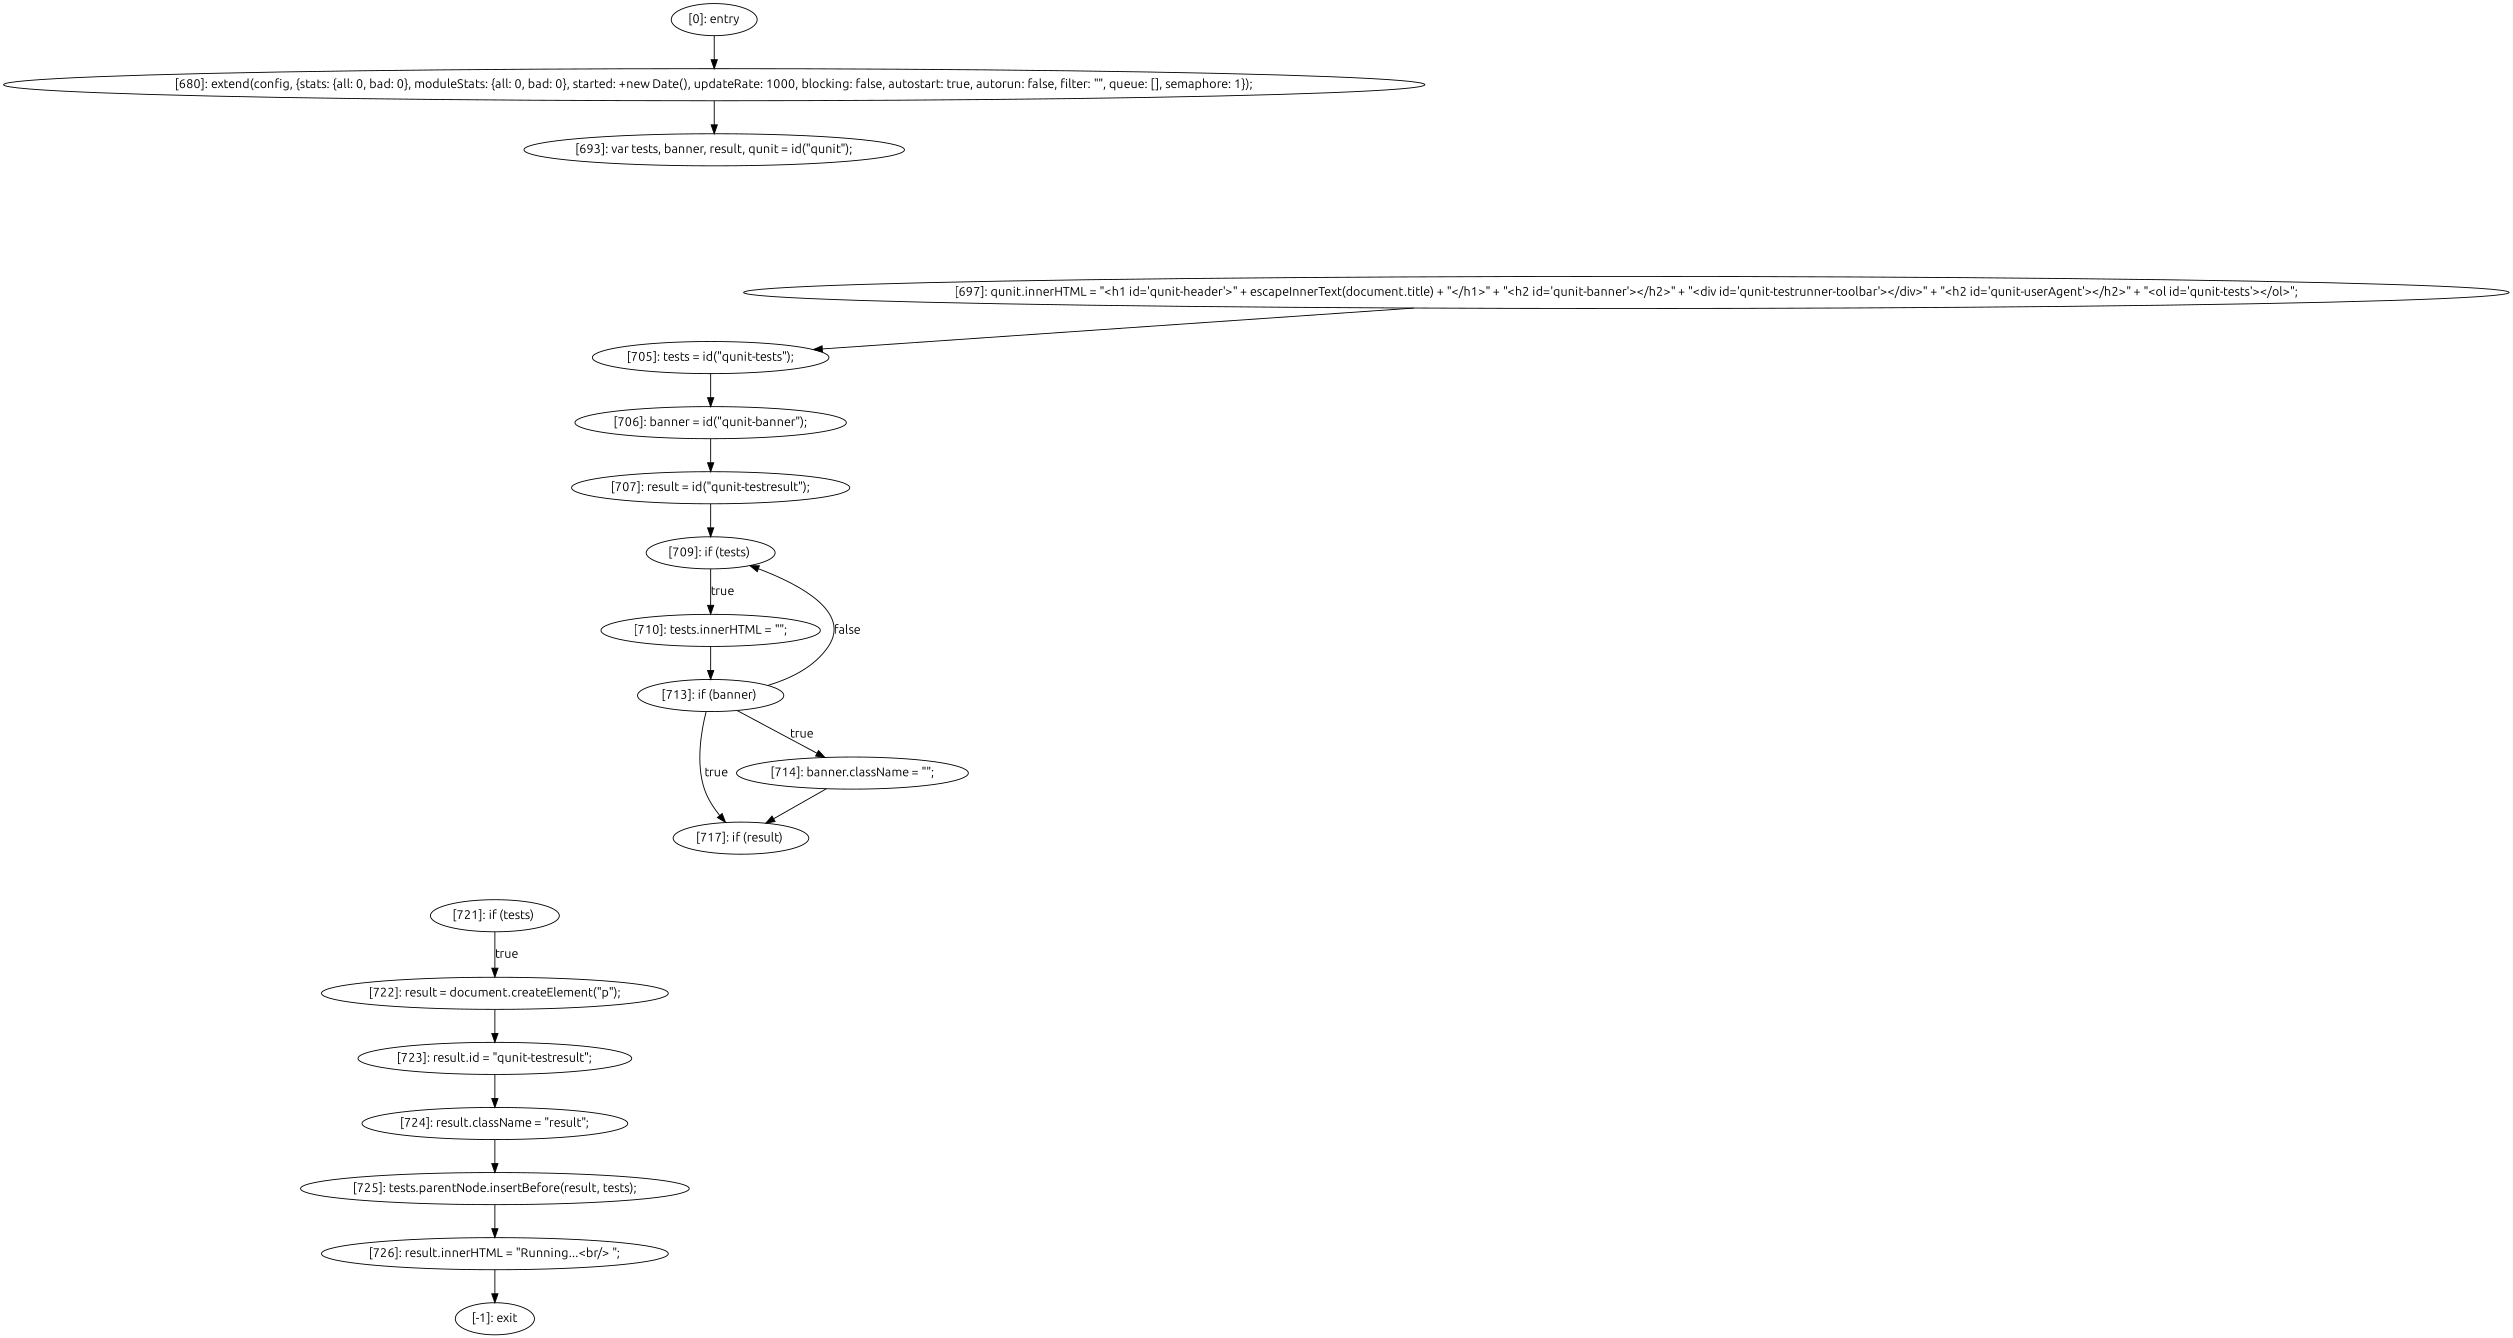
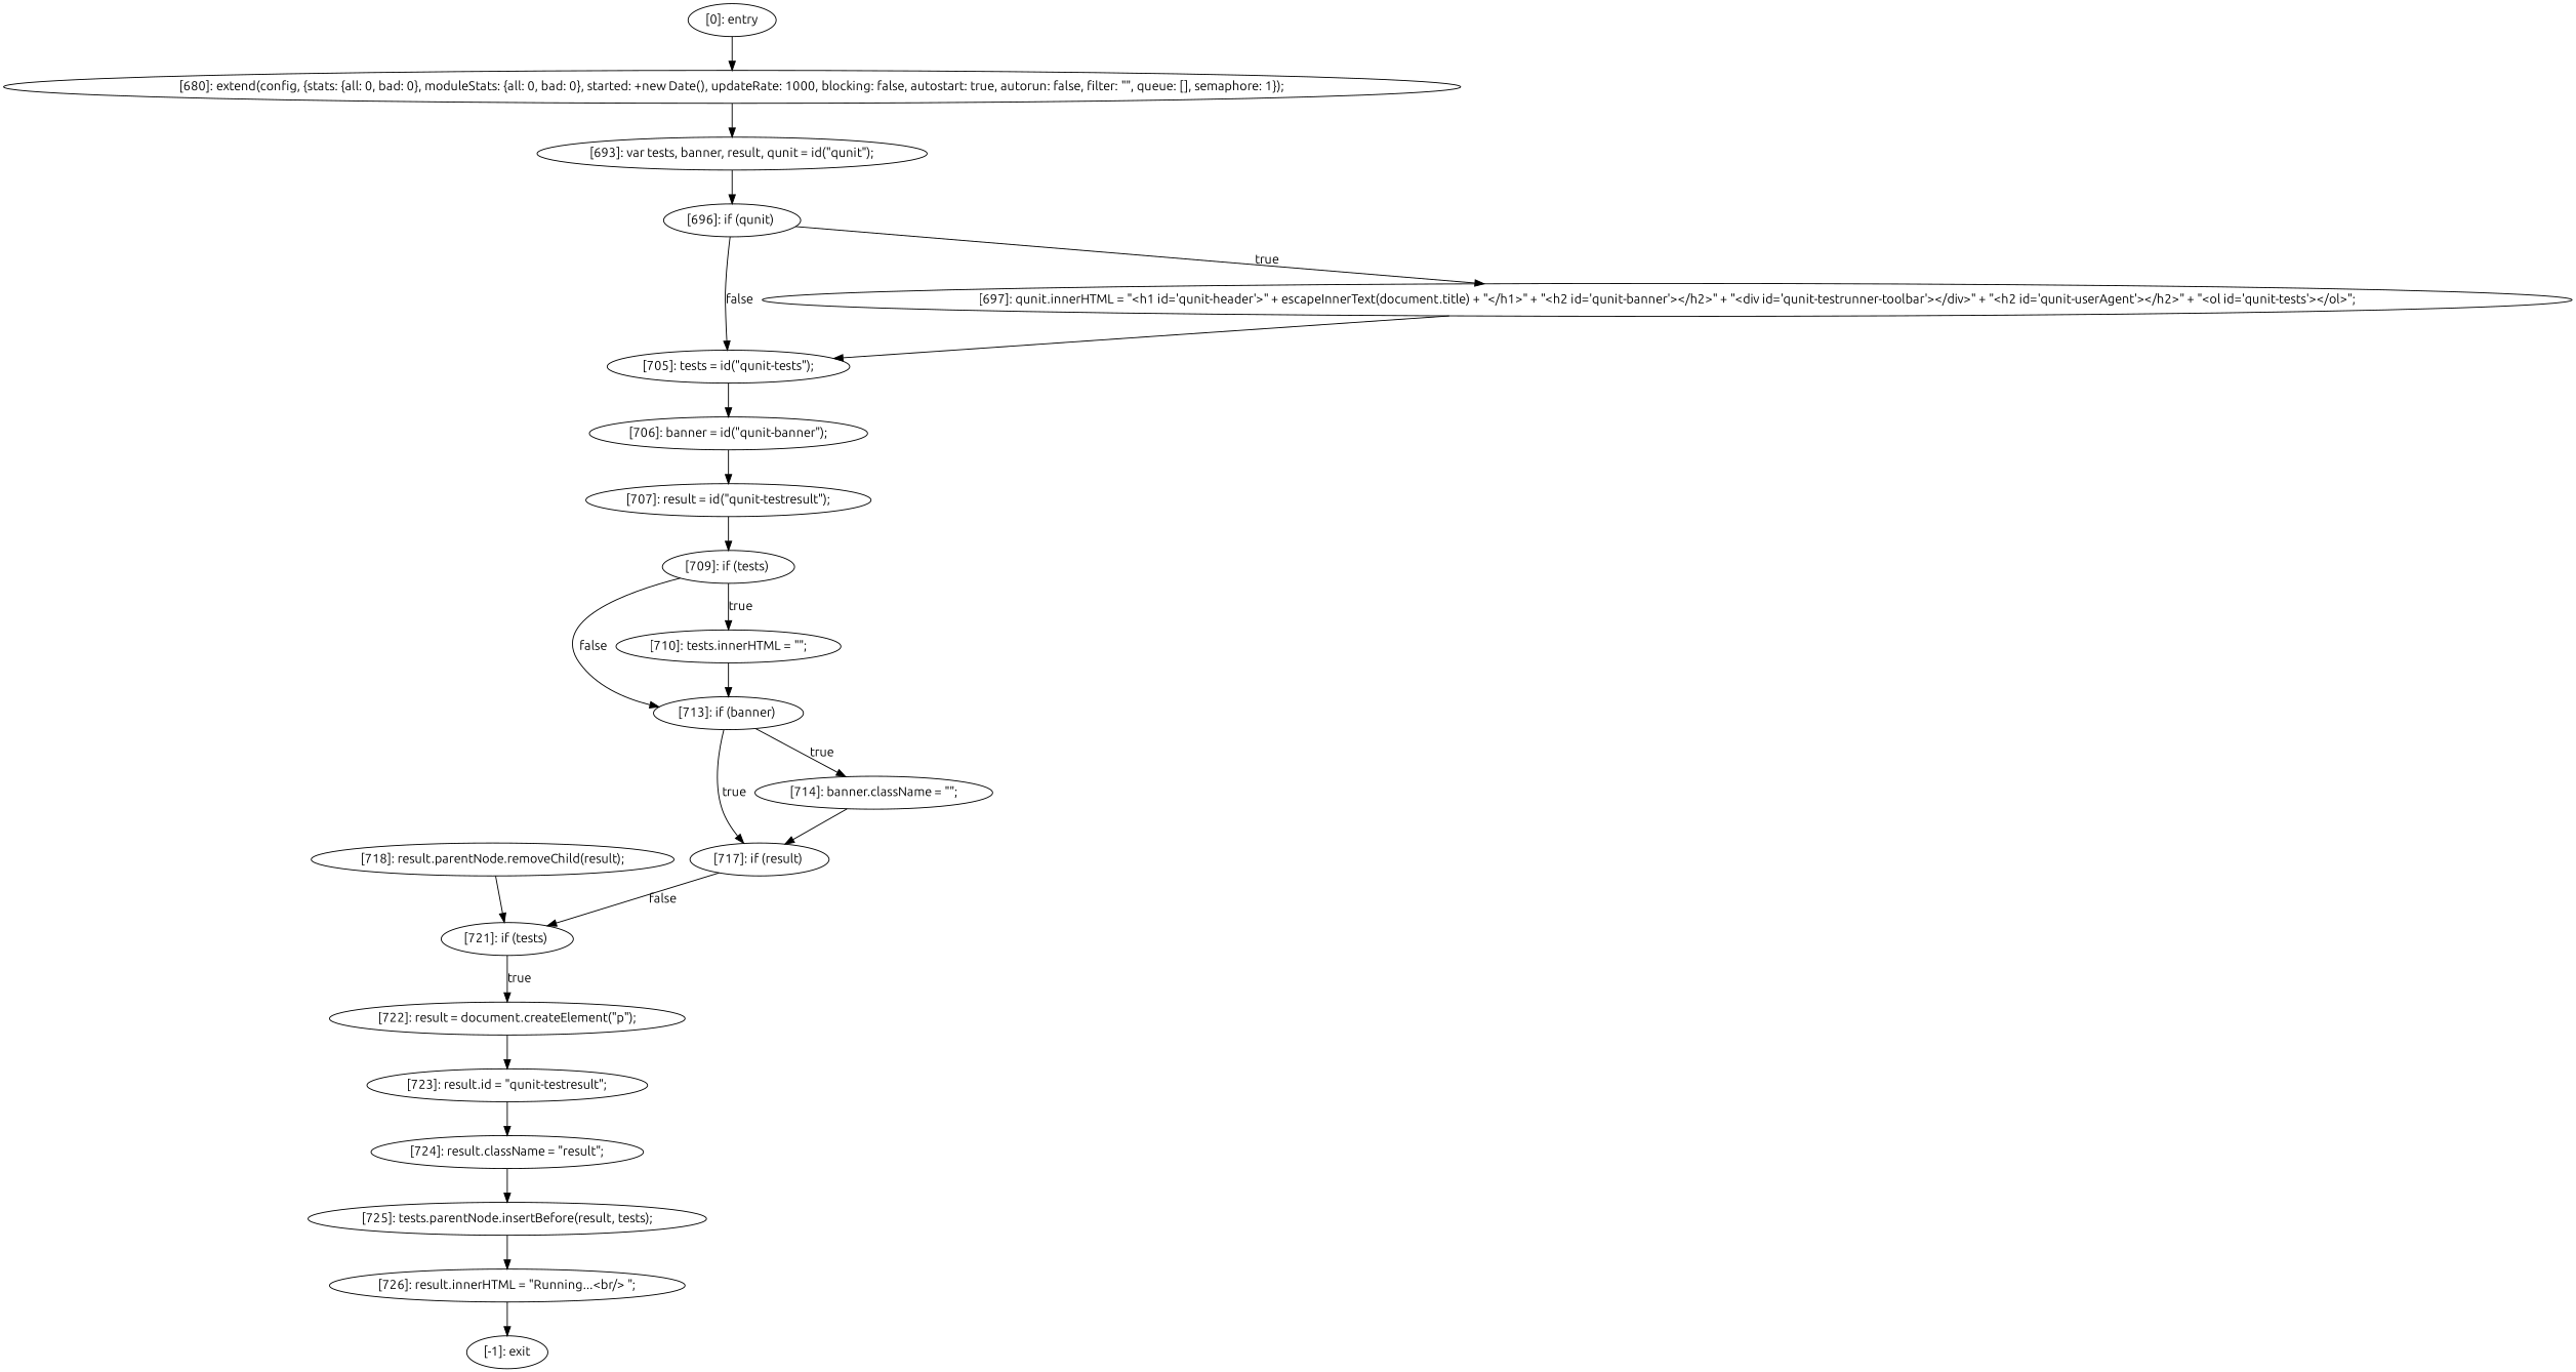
  digraph {
    fontname=Ubuntu
    node [fontname=Ubuntu]
    edge [fontname=Ubuntu]
    n1 [label="[706]: banner = id(\"qunit-banner\");\n"]
    n2 [label="[707]: result = id(\"qunit-testresult\");\n"]
    n3 [label="[709]: if (tests) "]
    n4 [label="[724]: result.className = \"result\";\n"]
    n5 [label="[725]: tests.parentNode.insertBefore(result, tests);\n"]
    n6 [label="[726]: result.innerHTML = \"Running...<br/>&nbsp;\";\n"]
    n7 [label="[717]: if (result) "]
    n8 [label="[721]: if (tests) "]
+   n9 [label="[718]: result.parentNode.removeChild(result);\n"]
    n10 [label="[722]: result = document.createElement(\"p\");\n"]
    n11 [label="[713]: if (banner) "]
    n12 [label="[710]: tests.innerHTML = \"\";\n"]
    n13 [label="[714]: banner.className = \"\";\n"]
    n14 [label="[680]: extend(config, {stats: {all: 0, bad: 0}, moduleStats: {all: 0, bad: 0}, started: +new Date(), updateRate: 1000, blocking: false, autostart: true, autorun: false, filter: \"\", queue: [], semaphore: 1});\n"]
    n15 [label="[693]: var tests, banner, result, qunit = id(\"qunit\");\n"]
+   n16 [label="[696]: if (qunit) "]
    n17 [label="[-1]: exit"]
    n18 [label="[0]: entry"]
    n19 [label="[705]: tests = id(\"qunit-tests\");\n"]
    n20 [label="[697]: qunit.innerHTML = \"<h1 id='qunit-header'>\" + escapeInnerText(document.title) + \"</h1>\" + \"<h2 id='qunit-banner'></h2>\" + \"<div id='qunit-testrunner-toolbar'></div>\" + \"<h2 id='qunit-userAgent'></h2>\" + \"<ol id='qunit-tests'></ol>\";\n"]
    n21 [label="[723]: result.id = \"qunit-testresult\";\n"]
    n1 -> n2
    n2 -> n3
-   n11 -> n3 [label=false]
+   n3 -> n11 [label=false]
    n3 -> n12 [label=true]
    n4 -> n5
    n5 -> n6
    n6 -> n17
+   n7 -> n8 [label=false]
    n8 -> n10 [label=true]
+   n9 -> n8
    n10 -> n21
    n11 -> n7 [label=true]
    n11 -> n13 [label=true]
    n12 -> n11
    n13 -> n7
    n14 -> n15
+   n15 -> n16
+   n16 -> n19 [label=false]
+   n16 -> n20 [label=true]
    n18 -> n14
    n19 -> n1
    n20 -> n19
    n21 -> n4
  }
